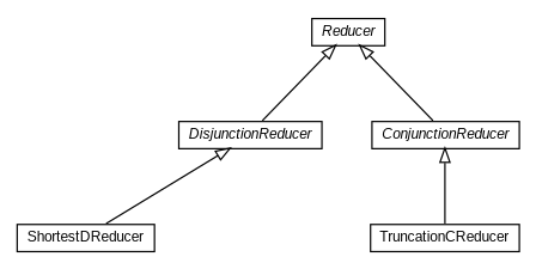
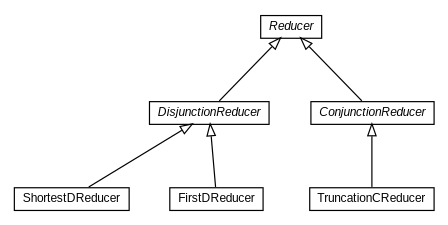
  digraph {
    nodesep=0.25
    ranksep=0.5
    node [fontcolor=black fontname=arial fontsize=10.0 shape=plaintext]
    edge [arrowtail=empty dir=back fontname=arial fontsize=10 headport=p labelfontname=arial labelfontsize=10 tailport=p]
    n1 [label=<<table title="context.arch.intelligibility.reducers.TruncationCReducer" border="0" cellborder="1" cellspacing="0" cellpadding="2" port="p" href="./TruncationCReducer.html"> 		<tr><td><table border="0" cellspacing="0" cellpadding="1"> <tr><td align="center" balign="center"> TruncationCReducer </td></tr> 		</table></td></tr> 		</table>>]
    n2 [label=<<table title="context.arch.intelligibility.reducers.ShortestDReducer" border="0" cellborder="1" cellspacing="0" cellpadding="2" port="p" href="./ShortestDReducer.html"> 		<tr><td><table border="0" cellspacing="0" cellpadding="1"> <tr><td align="center" balign="center"> ShortestDReducer </td></tr> 		</table></td></tr> 		</table>>]
    n3 [label=<<table title="context.arch.intelligibility.reducers.Reducer" border="0" cellborder="1" cellspacing="0" cellpadding="2" port="p" href="./Reducer.html"> 		<tr><td><table border="0" cellspacing="0" cellpadding="1"> <tr><td align="center" balign="center"><font face="arial italic"> Reducer </font></td></tr> 		</table></td></tr> 		</table>>]
    n4 [label=<<table title="context.arch.intelligibility.reducers.DisjunctionReducer" border="0" cellborder="1" cellspacing="0" cellpadding="2" port="p" href="./DisjunctionReducer.html"> 		<tr><td><table border="0" cellspacing="0" cellpadding="1"> <tr><td align="center" balign="center"><font face="arial italic"> DisjunctionReducer </font></td></tr> 		</table></td></tr> 		</table>>]
    n5 [label=<<table title="context.arch.intelligibility.reducers.ConjunctionReducer" border="0" cellborder="1" cellspacing="0" cellpadding="2" port="p" href="./ConjunctionReducer.html"> 		<tr><td><table border="0" cellspacing="0" cellpadding="1"> <tr><td align="center" balign="center"><font face="arial italic"> ConjunctionReducer </font></td></tr> 		</table></td></tr> 		</table>>]
+   n6 [label=<<table title="context.arch.intelligibility.reducers.FirstDReducer" border="0" cellborder="1" cellspacing="0" cellpadding="2" port="p" href="./FirstDReducer.html"> 		<tr><td><table border="0" cellspacing="0" cellpadding="1"> <tr><td align="center" balign="center"> FirstDReducer </td></tr> 		</table></td></tr> 		</table>>]
    n3 -> n4
    n3 -> n5
    n4 -> n2
+   n4 -> n6
    n5 -> n1
  }
